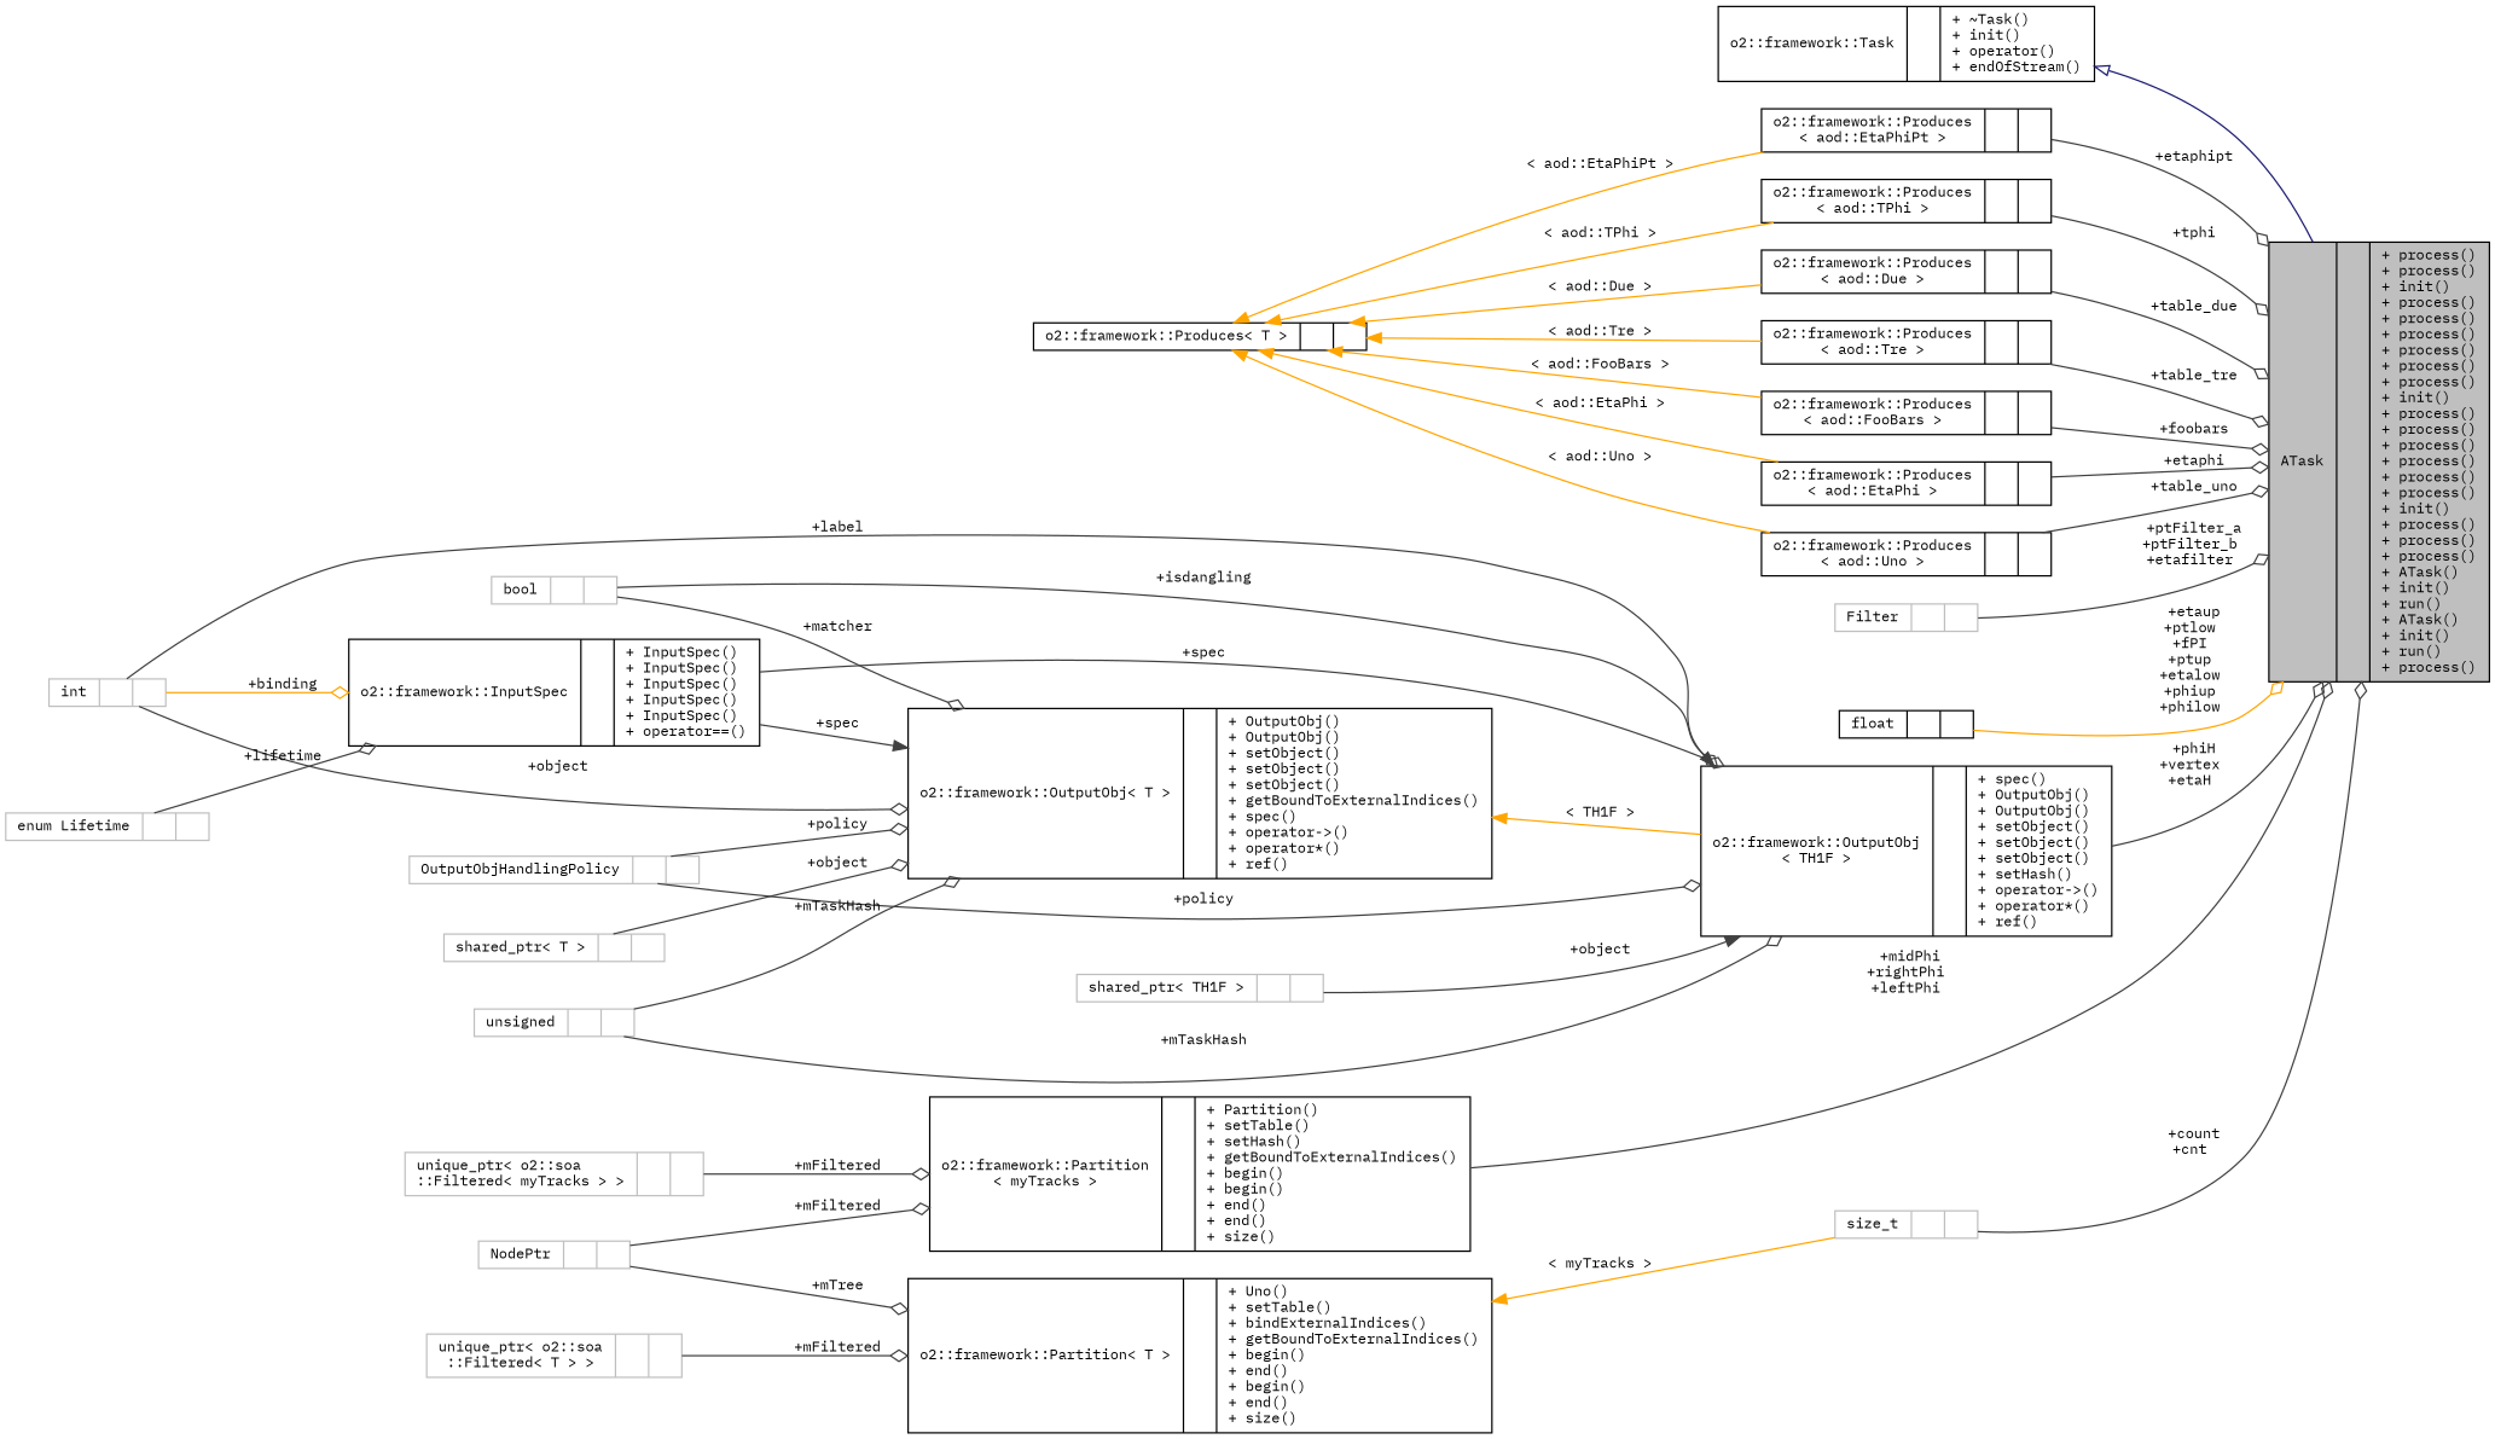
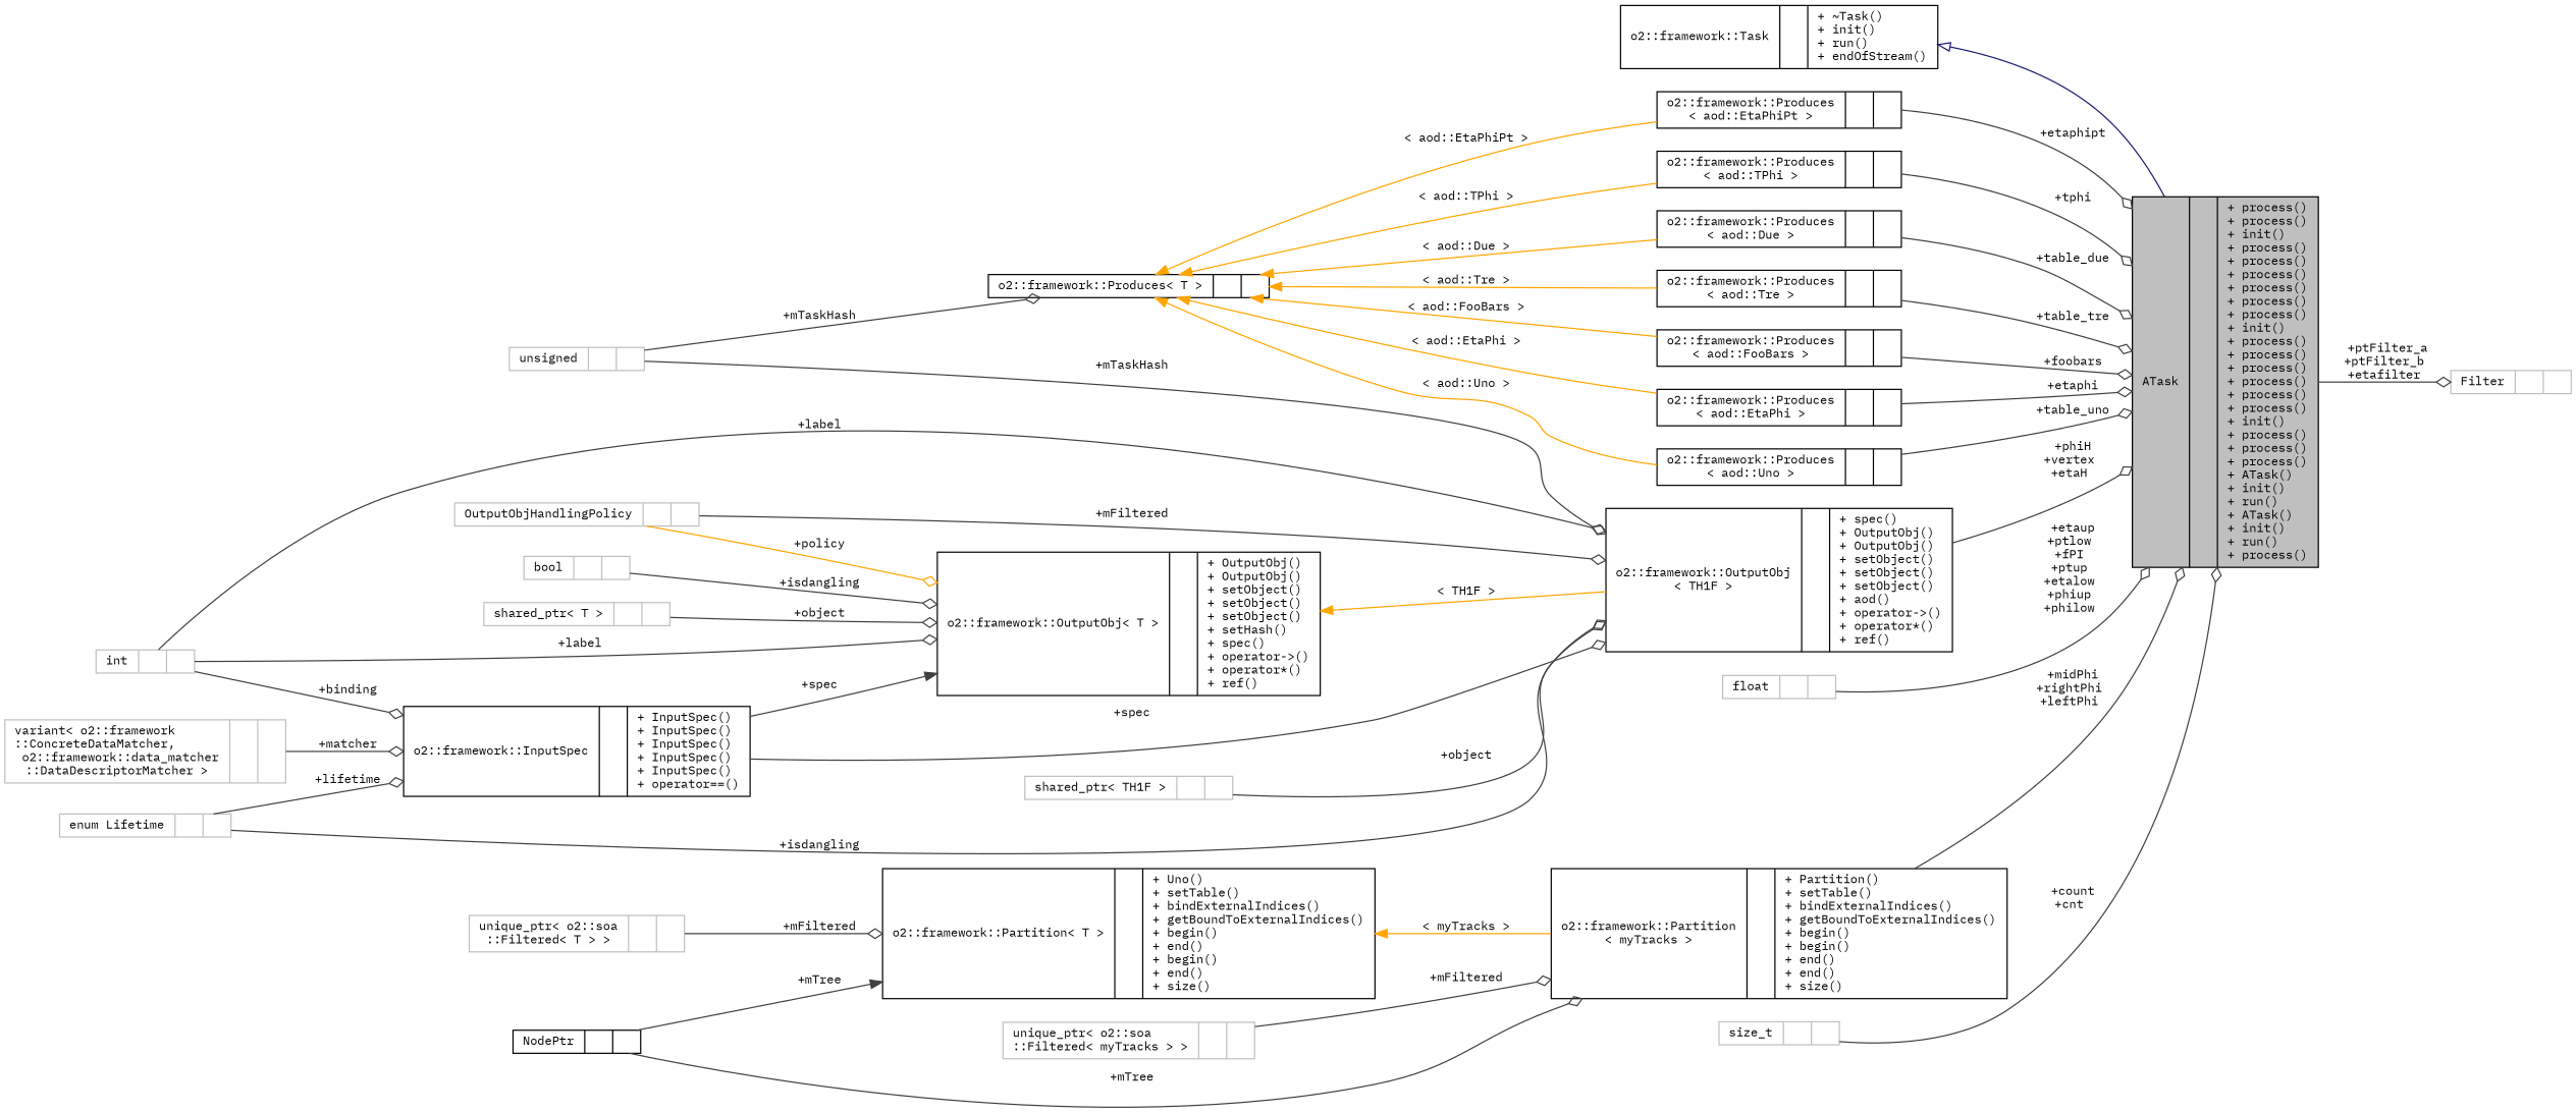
  digraph {
    fontname="IBM Plex Mono"
    rankdir=LR
    node [color=black fontname="IBM Plex Mono" fontsize=10 shape=record]
    edge [color=grey25 fontname="IBM Plex Mono" fontsize=10 labelfontname=Helvetica labelfontsize=10 style=solid arrowhead=odiamond]
    n1 [fillcolor=grey75 fontcolor=black height=0.2 label="{ATask\n||+ process()\l+ process()\l+ init()\l+ process()\l+ process()\l+ process()\l+ process()\l+ process()\l+ process()\l+ init()\l+ process()\l+ process()\l+ process()\l+ process()\l+ process()\l+ process()\l+ init()\l+ process()\l+ process()\l+ process()\l+ ATask()\l+ init()\l+ run()\l+ ATask()\l+ init()\l+ run()\l+ process()\l}" style=filled width=0.4]
-   n2 [height=0.2 label="{o2::framework::Task\n||+ ~Task()\l+ init()\l+ operator()\l+ endOfStream()\l}" width=0.4]
+   n2 [height=0.2 label="{o2::framework::Task\n||+ ~Task()\l+ init()\l+ run()\l+ endOfStream()\l}" width=0.4]
    n3 [height=0.2 label="{o2::framework::Produces\l\< aod::Uno \>\n||}" width=0.4]
    n4 [height=0.2 label="{o2::framework::Produces\< T \>\n||}" width=0.4]
    n5 [height=0.2 label="{o2::framework::Produces\l\< aod::EtaPhiPt \>\n||}" width=0.4]
    n6 [height=0.2 label="{o2::framework::Produces\l\< aod::TPhi \>\n||}" width=0.4]
    n7 [height=0.2 label="{o2::framework::Produces\l\< aod::Due \>\n||}" width=0.4]
    n8 [height=0.2 label="{o2::framework::Produces\l\< aod::Tre \>\n||}" width=0.4]
    n9 [height=0.2 label="{o2::framework::Produces\l\< aod::FooBars \>\n||}" width=0.4]
    n10 [height=0.2 label="{o2::framework::Produces\l\< aod::EtaPhi \>\n||}" width=0.4]
    n11 [color=grey75 height=0.2 label="{Filter\n||}" width=0.4]
-   n12 [height=0.2 label="{float\n||}" width=0.4]
-   n13 [height=0.2 label="{o2::framework::OutputObj\l\< TH1F \>\n||+ spec()\l+ OutputObj()\l+ OutputObj()\l+ setObject()\l+ setObject()\l+ setObject()\l+ setHash()\l+ operator-\>()\l+ operator*()\l+ ref()\l}" width=0.4]
+   n12 [color=grey75 height=0.2 label="{float\n||}" width=0.4]
+   n13 [height=0.2 label="{o2::framework::OutputObj\l\< TH1F \>\n||+ spec()\l+ OutputObj()\l+ OutputObj()\l+ setObject()\l+ setObject()\l+ setObject()\l+ aod()\l+ operator-\>()\l+ operator*()\l+ ref()\l}" width=0.4]
    n14 [color=grey75 height=0.2 label="{OutputObjHandlingPolicy\n||}" width=0.4]
-   n15 [height=0.2 label="{o2::framework::OutputObj\< T \>\n||+ OutputObj()\l+ OutputObj()\l+ setObject()\l+ setObject()\l+ setObject()\l+ getBoundToExternalIndices()\l+ spec()\l+ operator-\>()\l+ operator*()\l+ ref()\l}" width=0.4]
+   n15 [height=0.2 label="{o2::framework::OutputObj\< T \>\n||+ OutputObj()\l+ OutputObj()\l+ setObject()\l+ setObject()\l+ setObject()\l+ setHash()\l+ spec()\l+ operator-\>()\l+ operator*()\l+ ref()\l}" width=0.4]
    n16 [color=grey75 height=0.2 label="{int\n||}" width=0.4]
    n17 [height=0.2 label="{o2::framework::InputSpec\n||+ InputSpec()\l+ InputSpec()\l+ InputSpec()\l+ InputSpec()\l+ InputSpec()\l+ operator==()\l}" width=0.4]
    n18 [color=grey75 height=0.2 label="{bool\n||}" width=0.4]
    n19 [color=grey75 height=0.2 label="{enum Lifetime\n||}" width=0.4]
+   n20 [color=grey75 height=0.2 label="{variant\< o2::framework\l::ConcreteDataMatcher,\l o2::framework::data_matcher\l::DataDescriptorMatcher \>\n||}" width=0.4]
    n21 [color=grey75 height=0.2 label="{unsigned\n||}" width=0.4]
    n22 [color=grey75 height=0.2 label="{shared_ptr\< TH1F \>\n||}" width=0.4]
    n23 [color=grey75 height=0.2 label="{shared_ptr\< T \>\n||}" width=0.4]
-   n24 [height=0.2 label="{o2::framework::Partition\l\< myTracks \>\n||+ Partition()\l+ setTable()\l+ setHash()\l+ getBoundToExternalIndices()\l+ begin()\l+ begin()\l+ end()\l+ end()\l+ size()\l}" width=0.4]
+   n24 [height=0.2 label="{o2::framework::Partition\l\< myTracks \>\n||+ Partition()\l+ setTable()\l+ bindExternalIndices()\l+ getBoundToExternalIndices()\l+ begin()\l+ begin()\l+ end()\l+ end()\l+ size()\l}" width=0.4]
    n25 [color=grey75 height=0.2 label="{unique_ptr\< o2::soa\l::Filtered\< myTracks \> \>\n||}" width=0.4]
-   n26 [color=grey75 height=0.2 label="{NodePtr\n||}" width=0.4]
+   n26 [height=0.2 label="{NodePtr\n||}" width=0.4]
    n27 [height=0.2 label="{o2::framework::Partition\< T \>\n||+ Uno()\l+ setTable()\l+ bindExternalIndices()\l+ getBoundToExternalIndices()\l+ begin()\l+ end()\l+ begin()\l+ end()\l+ size()\l}" width=0.4]
    n28 [color=grey75 height=0.2 label="{unique_ptr\< o2::soa\l::Filtered\< T \> \>\n||}" width=0.4]
    n29 [color=grey75 height=0.2 label="{size_t\n||}" width=0.4]
    n2 -> n1 [arrowtail=onormal color=midnightblue dir=back arrowhead=""]
    n3 -> n1 [label=" +table_uno"]
    n4 -> n3 [color=orange dir=back label=" \< aod::Uno \>" arrowhead=""]
    n4 -> n5 [color=orange dir=back label=" \< aod::EtaPhiPt \>" arrowhead=""]
    n4 -> n6 [color=orange dir=back label=" \< aod::TPhi \>" arrowhead=""]
    n4 -> n7 [color=orange dir=back label=" \< aod::Due \>" arrowhead=""]
    n4 -> n8 [color=orange dir=back label=" \< aod::Tre \>" arrowhead=""]
    n4 -> n9 [color=orange dir=back label=" \< aod::FooBars \>" arrowhead=""]
    n4 -> n10 [color=orange dir=back label=" \< aod::EtaPhi \>" arrowhead=""]
    n5 -> n1 [label=" +etaphipt"]
    n6 -> n1 [label=" +tphi"]
    n7 -> n1 [label=" +table_due"]
    n8 -> n1 [label=" +table_tre"]
    n9 -> n1 [label=" +foobars"]
    n10 -> n1 [label=" +etaphi"]
-   n11 -> n1 [label=" +ptFilter_a\n+ptFilter_b\n+etafilter"]
-   n12 -> n1 [color=orange label=" +etaup\n+ptlow\n+fPI\n+ptup\n+etalow\n+phiup\n+philow"]
+   n1 -> n11 [label=" +ptFilter_a\n+ptFilter_b\n+etafilter"]
+   n12 -> n1 [label=" +etaup\n+ptlow\n+fPI\n+ptup\n+etalow\n+phiup\n+philow"]
    n13 -> n1 [label=" +phiH\n+vertex\n+etaH"]
-   n14 -> n13 [label=" +policy"]
-   n14 -> n15 [label=" +policy"]
+   n14 -> n13 [label=" +mFiltered"]
+   n14 -> n15 [color=orange label=" +policy"]
    n15 -> n13 [color=orange dir=back label=" \< TH1F \>" arrowhead=""]
-   n16 -> n13 [arrowhead=normal label=" +label"]
-   n16 -> n15 [label=" +object"]
-   n16 -> n17 [color=orange label=" +binding"]
+   n16 -> n13 [label=" +label"]
+   n16 -> n15 [label=" +label"]
+   n16 -> n17 [label=" +binding"]
    n17 -> n13 [label=" +spec"]
    n17 -> n15 [arrowhead=normal label=" +spec"]
-   n18 -> n13 [label=" +isdangling"]
-   n18 -> n15 [label=" +matcher"]
+   n19 -> n13 [label=" +isdangling"]
+   n18 -> n15 [label=" +isdangling"]
    n19 -> n17 [label=" +lifetime"]
+   n20 -> n17 [label=" +matcher"]
    n21 -> n13 [label=" +mTaskHash"]
-   n21 -> n15 [label=" +mTaskHash"]
-   n22 -> n13 [arrowhead=normal label=" +object"]
+   n21 -> n4 [label=" +mTaskHash"]
+   n22 -> n13 [label=" +object"]
    n23 -> n15 [label=" +object"]
    n24 -> n1 [label=" +midPhi\n+rightPhi\n+leftPhi"]
    n25 -> n24 [label=" +mFiltered"]
-   n26 -> n24 [label=" +mFiltered"]
-   n26 -> n27 [label=" +mTree"]
-   n27 -> n29 [color=orange dir=back label=" \< myTracks \>" arrowhead=""]
+   n26 -> n24 [label=" +mTree"]
+   n26 -> n27 [arrowhead=normal label=" +mTree"]
+   n27 -> n24 [color=orange dir=back label=" \< myTracks \>" arrowhead=""]
    n28 -> n27 [label=" +mFiltered"]
    n29 -> n1 [label=" +count\n+cnt"]
  }
